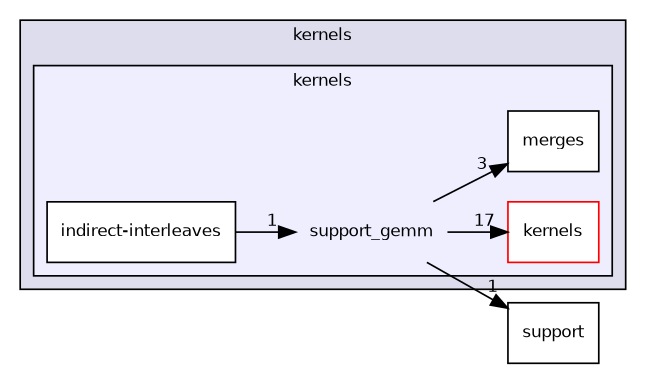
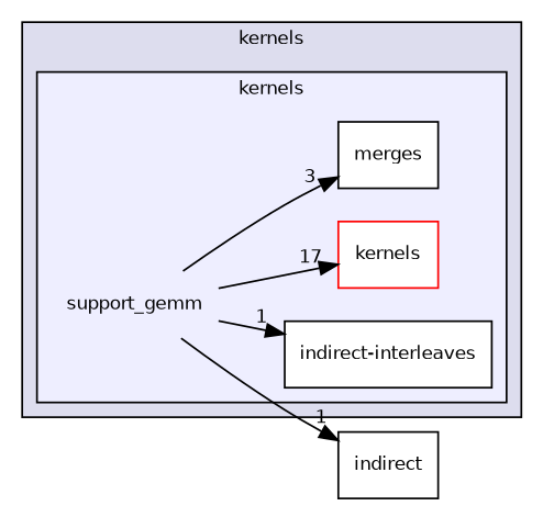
  digraph {
    compound=true
    rankdir=LR
    node [fontname=Helvetica fontsize=10 shape=box fillcolor=white style=filled]
    edge [headlabel=1 labeldistance=1.5 labelfontname=Helvetica labelfontsize=10]
    n1 [label=support_gemm shape=plaintext fillcolor="" style=""]
    n2 [label="indirect-interleaves"]
    n3 [color=red label=kernels]
    n4 [label=merges]
-   n5 [label=support fillcolor="" style=""]
+   n5 [label=indirect fillcolor="" style=""]
    subgraph cluster_1 {
      bgcolor="#ddddee"
      fontname=Helvetica
      fontsize=10
      label=kernels
      pencolor=black
      subgraph cluster_2 {
        bgcolor="#eeeeff"
        fontname=Helvetica
        fontsize=10
        label=kernels
        pencolor=black
        n1
        n2
        n3
        n4
      }
    }
-   n2 -> n1
+   n1 -> n2
    n1 -> n3 [headlabel=17]
    n1 -> n4 [headlabel=3]
    n1 -> n5
  }
